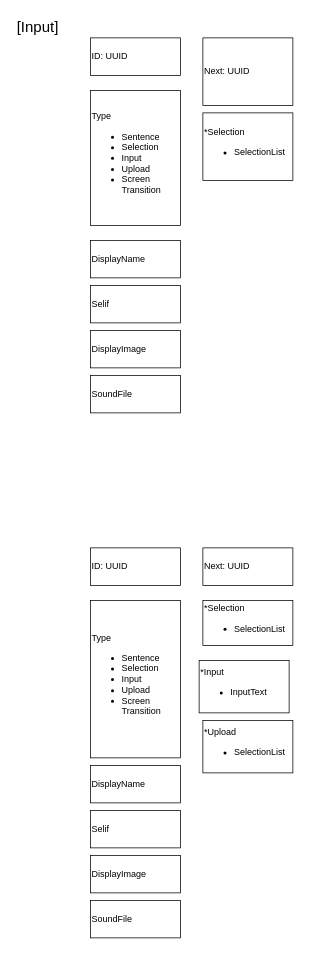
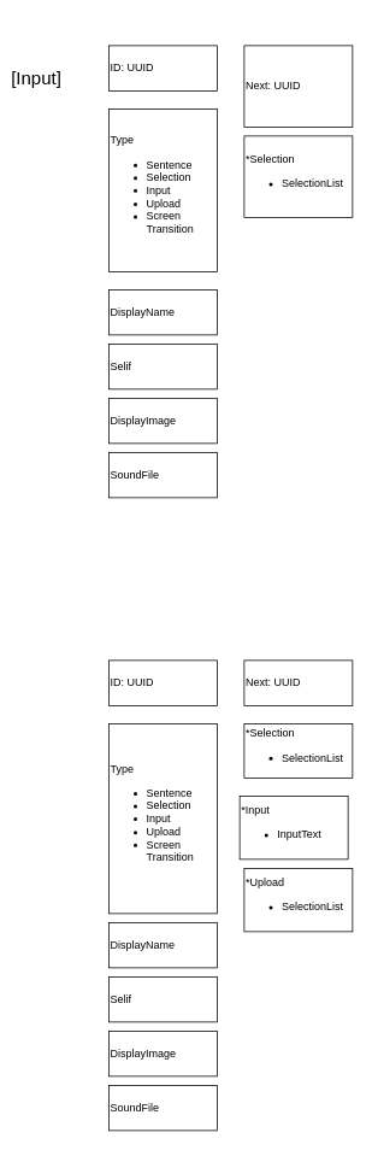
  <mxCell id="0" />
  <mxCell id="1" parent="0" />
- <mxCell id="2" value="[Input]" style="text;html=1;strokeColor=none;fillColor=none;align=center;verticalAlign=middle;whiteSpace=wrap;rounded=0;shadow=0;strokeWidth=1;fontSize=20;" parent="1" vertex="1"><mxGeometry x="20" y="20" width="60" height="30" as="geometry" /></mxCell>
+ <mxCell id="2" value="[Input]" style="text;html=1;strokeColor=none;fillColor=none;align=center;verticalAlign=middle;whiteSpace=wrap;rounded=0;shadow=0;strokeWidth=1;fontSize=20;" parent="1" vertex="1"><mxGeometry x="10" y="70" width="60" height="30" as="geometry" /></mxCell>
  <mxCell id="3" value="&lt;div&gt;&lt;span&gt;Type&lt;/span&gt;&lt;/div&gt;&lt;ul&gt;&lt;li&gt;Sentence&lt;/li&gt;&lt;li&gt;Selection&lt;/li&gt;&lt;li&gt;Input&lt;/li&gt;&lt;li&gt;Upload&lt;/li&gt;&lt;li&gt;Screen Transition&lt;/li&gt;&lt;/ul&gt;" style="rounded=0;whiteSpace=wrap;html=1;align=left;" parent="1" vertex="1"><mxGeometry x="120" y="120" width="120" height="180" as="geometry" /></mxCell>
  <mxCell id="4" value="&lt;div&gt;Selif&lt;/div&gt;" style="rounded=0;whiteSpace=wrap;html=1;align=left;" parent="1" vertex="1"><mxGeometry x="120" y="380" width="120" height="50" as="geometry" /></mxCell>
  <mxCell id="5" value="&lt;div&gt;ID: UUID&lt;/div&gt;" style="rounded=0;whiteSpace=wrap;html=1;align=left;" parent="1" vertex="1"><mxGeometry x="120" y="50" width="120" height="50" as="geometry" /></mxCell>
  <mxCell id="6" value="&lt;div&gt;DisplayImage&lt;/div&gt;" style="rounded=0;whiteSpace=wrap;html=1;align=left;" parent="1" vertex="1"><mxGeometry x="120" y="440" width="120" height="50" as="geometry" /></mxCell>
  <mxCell id="7" value="&lt;div&gt;DisplayName&lt;/div&gt;" style="rounded=0;whiteSpace=wrap;html=1;align=left;" parent="1" vertex="1"><mxGeometry x="120" y="320" width="120" height="50" as="geometry" /></mxCell>
  <mxCell id="8" value="&lt;div&gt;SoundFile&lt;/div&gt;" style="rounded=0;whiteSpace=wrap;html=1;align=left;" parent="1" vertex="1"><mxGeometry x="120" y="500" width="120" height="50" as="geometry" /></mxCell>
  <mxCell id="9" value="&lt;div&gt;*Selection&lt;/div&gt;&lt;div&gt;&lt;ul&gt;&lt;li&gt;SelectionList&lt;/li&gt;&lt;/ul&gt;&lt;/div&gt;" style="rounded=0;whiteSpace=wrap;html=1;align=left;" parent="1" vertex="1"><mxGeometry x="270" y="150" width="120" height="90" as="geometry" /></mxCell>
  <mxCell id="10" value="&lt;div&gt;Next: UUID&lt;/div&gt;" style="rounded=0;whiteSpace=wrap;html=1;align=left;" parent="1" vertex="1"><mxGeometry x="270" y="50" width="120" height="90" as="geometry" /></mxCell>
  <mxCell id="11" value="&lt;div&gt;&lt;span&gt;Type&lt;/span&gt;&lt;/div&gt;&lt;ul&gt;&lt;li&gt;Sentence&lt;/li&gt;&lt;li&gt;Selection&lt;/li&gt;&lt;li&gt;Input&lt;/li&gt;&lt;li&gt;Upload&lt;/li&gt;&lt;li&gt;Screen Transition&lt;/li&gt;&lt;/ul&gt;" style="rounded=0;whiteSpace=wrap;html=1;align=left;" parent="1" vertex="1"><mxGeometry x="120" y="800" width="120" height="210" as="geometry" /></mxCell>
  <mxCell id="12" value="&lt;div&gt;Selif&lt;/div&gt;" style="rounded=0;whiteSpace=wrap;html=1;align=left;" parent="1" vertex="1"><mxGeometry x="120" y="1080" width="120" height="50" as="geometry" /></mxCell>
  <mxCell id="13" value="&lt;div&gt;ID: UUID&lt;/div&gt;" style="rounded=0;whiteSpace=wrap;html=1;align=left;" parent="1" vertex="1"><mxGeometry x="120" y="730" width="120" height="50" as="geometry" /></mxCell>
  <mxCell id="14" value="&lt;div&gt;DisplayImage&lt;/div&gt;" style="rounded=0;whiteSpace=wrap;html=1;align=left;" parent="1" vertex="1"><mxGeometry x="120" y="1140" width="120" height="50" as="geometry" /></mxCell>
  <mxCell id="15" value="&lt;div&gt;DisplayName&lt;/div&gt;" style="rounded=0;whiteSpace=wrap;html=1;align=left;" parent="1" vertex="1"><mxGeometry x="120" y="1020" width="120" height="50" as="geometry" /></mxCell>
  <mxCell id="16" value="&lt;div&gt;SoundFile&lt;/div&gt;" style="rounded=0;whiteSpace=wrap;html=1;align=left;" parent="1" vertex="1"><mxGeometry x="120" y="1200" width="120" height="50" as="geometry" /></mxCell>
  <mxCell id="17" value="&lt;div&gt;*Selection&lt;/div&gt;&lt;div&gt;&lt;ul&gt;&lt;li&gt;SelectionList&lt;/li&gt;&lt;/ul&gt;&lt;/div&gt;" style="rounded=0;whiteSpace=wrap;html=1;align=left;" parent="1" vertex="1"><mxGeometry x="270" y="800" width="120" height="60" as="geometry" /></mxCell>
  <mxCell id="18" value="&lt;div&gt;Next: UUID&lt;/div&gt;" style="rounded=0;whiteSpace=wrap;html=1;align=left;" parent="1" vertex="1"><mxGeometry x="270" y="730" width="120" height="50" as="geometry" /></mxCell>
  <mxCell id="19" value="&lt;div&gt;*Input&lt;/div&gt;&lt;div&gt;&lt;ul&gt;&lt;li&gt;InputText&lt;/li&gt;&lt;/ul&gt;&lt;/div&gt;" style="rounded=0;whiteSpace=wrap;html=1;align=left;" parent="1" vertex="1"><mxGeometry x="265" y="880" width="120" height="70" as="geometry" /></mxCell>
  <mxCell id="20" value="&lt;div&gt;*Upload&lt;/div&gt;&lt;div&gt;&lt;ul&gt;&lt;li&gt;SelectionList&lt;/li&gt;&lt;/ul&gt;&lt;/div&gt;" style="rounded=0;whiteSpace=wrap;html=1;align=left;" parent="1" vertex="1"><mxGeometry x="270" y="960" width="120" height="70" as="geometry" /></mxCell>
